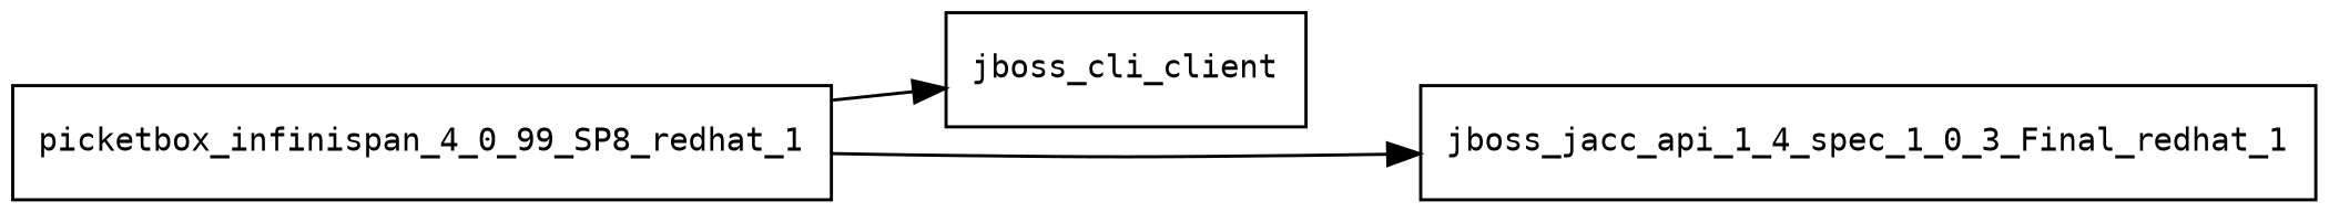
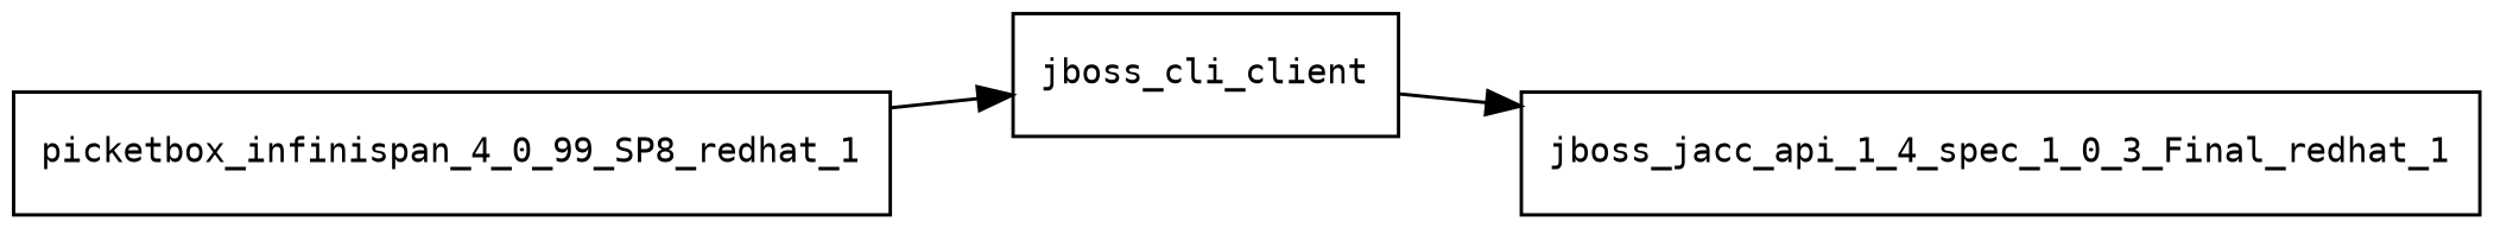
  digraph {
    fontname="DejaVu Sans Mono"
    rankdir=LR
    node [fontname="DejaVu Sans Mono" fontsize=10.0 shape=box]
    edge [fontname="DejaVu Sans Mono"]
    n1 [label=picketbox_infinispan_4_0_99_SP8_redhat_1]
    jboss_cli_client
    jboss_jacc_api_1_4_spec_1_0_3_Final_redhat_1
    n1 -> jboss_cli_client
-   n1 -> jboss_jacc_api_1_4_spec_1_0_3_Final_redhat_1
+   jboss_cli_client -> jboss_jacc_api_1_4_spec_1_0_3_Final_redhat_1
  }
